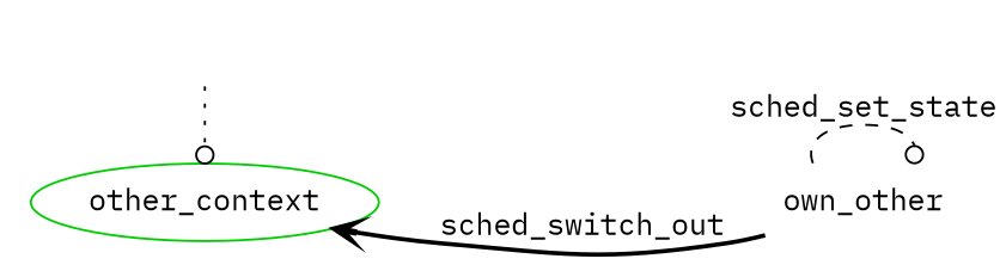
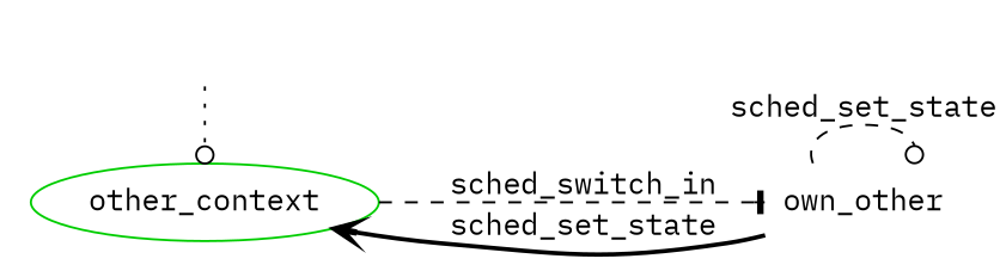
  digraph {
    fontname="IBM Plex Mono"
    rankdir=LR
    node [fontname="IBM Plex Mono" shape=plaintext]
    edge [arrowhead=odot fontname="IBM Plex Mono" style=dashed]
    __init_other_context [style=invis]
    n2 [color=green3 label=other_context shape=ellipse]
    n3 [label=own_other]
    subgraph sub_1 {
      __init_other_context
    }
    subgraph sub_2 {
      n2
    }
    subgraph sub_3 {
      n2
    }
    subgraph sub_4 {
      n3
    }
    subgraph sub_5 {
      rank=min
      __init_other_context
      n2
    }
    __init_other_context -> n2 [style=dotted]
-   n3 -> n2 [arrowhead=vee label=sched_switch_out style=bold]
+   n2 -> n3 [arrowhead=tee label=sched_switch_in]
+   n3 -> n2 [arrowhead=vee label=sched_set_state style=bold]
    n3 -> n3 [label=sched_set_state]
  }
